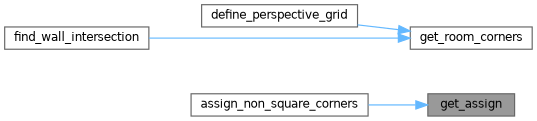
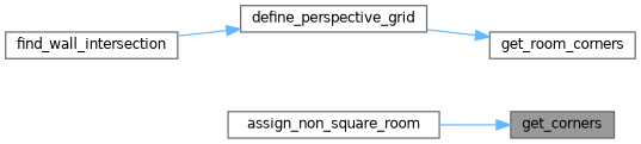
  digraph {
    rankdir=RL
    node [color=grey40 fillcolor=white fontname=Helvetica fontsize=10 shape=box style=filled]
    edge [color=steelblue1 dir=back fontname=Helvetica fontsize=10 labelfontname=Helvetica labelfontsize=10 style=solid]
-   n1 [color=gray40 fillcolor=grey60 fontcolor=black height=0.2 label=get_assign width=0.4]
-   n2 [height=0.2 label=assign_non_square_corners width=0.4]
+   n1 [color=gray40 fillcolor=grey60 fontcolor=black height=0.2 label=get_corners width=0.4]
+   n2 [height=0.2 label=assign_non_square_room width=0.4]
    n3 [height=0.2 label=get_room_corners width=0.4]
    n4 [height=0.2 label=define_perspective_grid width=0.4]
    n5 [height=0.2 label=find_wall_intersection width=0.4]
    n1 -> n2
    n3 -> n4
-   n3 -> n5
+   n4 -> n5
  }
